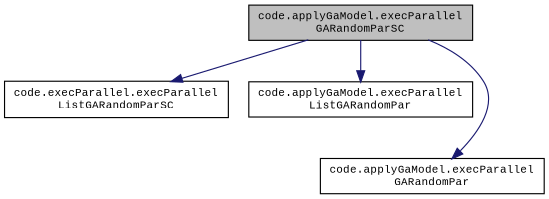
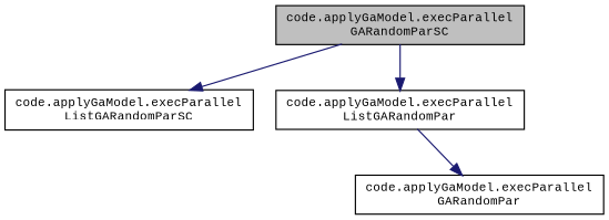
  digraph {
    fontname="Liberation Mono"
    rankdir=TB
    node [color=black fillcolor=white fontname="Liberation Mono" fontsize=10 shape=record style=filled]
    edge [color=midnightblue fontname="Liberation Mono" fontsize=10 labelfontname=Helvetica labelfontsize=10 style=solid]
    n1 [fillcolor=grey75 fontcolor=black height=0.2 label="code.applyGaModel.execParallel\lGARandomParSC" width=0.4]
-   n2 [height=0.2 label="code.execParallel.execParallel\lListGARandomParSC" width=0.4]
+   n2 [height=0.2 label="code.applyGaModel.execParallel\lListGARandomParSC" width=0.4]
    n3 [height=0.2 label="code.applyGaModel.execParallel\lListGARandomPar" width=0.4]
    n4 [height=0.2 label="code.applyGaModel.execParallel\lGARandomPar" width=0.4]
    n1 -> n2
    n1 -> n3
-   n1 -> n4
+   n3 -> n4
  }
